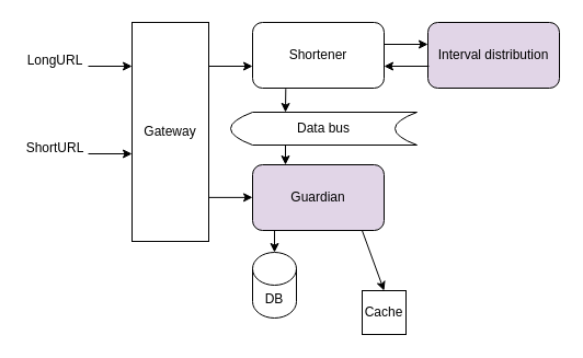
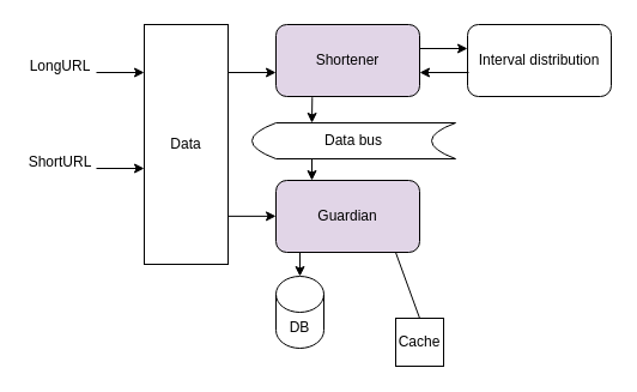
  <mxCell id="0" />
  <mxCell id="1" parent="0" />
- <mxCell id="2" value="Gateway" style="rounded=0;whiteSpace=wrap;html=1;" parent="1" vertex="1"><mxGeometry x="120" y="20" width="70" height="200" as="geometry" /></mxCell>
+ <mxCell id="2" value="Data" style="rounded=0;whiteSpace=wrap;html=1;" parent="1" vertex="1"><mxGeometry x="120" y="20" width="70" height="200" as="geometry" /></mxCell>
  <mxCell id="3" value="" style="endArrow=classic;html=1;rounded=0;" parent="1" edge="1"><mxGeometry width="50" height="50" relative="1" as="geometry"><mxPoint x="80" y="60" as="sourcePoint" /><mxPoint x="120" y="60" as="targetPoint" /></mxGeometry></mxCell>
  <mxCell id="4" value="" style="endArrow=classic;html=1;rounded=0;" parent="1" edge="1"><mxGeometry width="50" height="50" relative="1" as="geometry"><mxPoint x="80" y="140" as="sourcePoint" /><mxPoint x="120" y="140" as="targetPoint" /></mxGeometry></mxCell>
  <mxCell id="5" value="ShortURL" style="text;html=1;align=center;verticalAlign=middle;whiteSpace=wrap;rounded=0;" parent="1" vertex="1"><mxGeometry x="20" y="120" width="60" height="30" as="geometry" /></mxCell>
  <mxCell id="6" value="LongURL" style="text;html=1;align=center;verticalAlign=middle;whiteSpace=wrap;rounded=0;" parent="1" vertex="1"><mxGeometry x="20" y="40" width="60" height="30" as="geometry" /></mxCell>
- <mxCell id="7" value="Shortener" style="rounded=1;whiteSpace=wrap;html=1;" parent="1" vertex="1"><mxGeometry x="230" y="20" width="120" height="60" as="geometry" /></mxCell>
+ <mxCell id="7" value="Shortener" style="rounded=1;whiteSpace=wrap;html=1;fillColor=#e1d5e7;" parent="1" vertex="1"><mxGeometry x="230" y="20" width="120" height="60" as="geometry" /></mxCell>
  <mxCell id="8" value="Guardian" style="rounded=1;whiteSpace=wrap;html=1;fillColor=#e1d5e7;" parent="1" vertex="1"><mxGeometry x="230" y="150" width="120" height="60" as="geometry" /></mxCell>
  <mxCell id="9" value="" style="endArrow=classic;html=1;rounded=0;" parent="1" edge="1"><mxGeometry width="50" height="50" relative="1" as="geometry"><mxPoint x="190" y="179.86" as="sourcePoint" /><mxPoint x="230" y="179.86" as="targetPoint" /></mxGeometry></mxCell>
  <mxCell id="10" value="" style="endArrow=classic;html=1;rounded=0;" parent="1" edge="1"><mxGeometry width="50" height="50" relative="1" as="geometry"><mxPoint x="190" y="60" as="sourcePoint" /><mxPoint x="230" y="60" as="targetPoint" /></mxGeometry></mxCell>
- <mxCell id="11" value="Interval distribution" style="rounded=1;whiteSpace=wrap;html=1;fillColor=#e1d5e7;" parent="1" vertex="1"><mxGeometry x="390" y="20" width="120" height="60" as="geometry" /></mxCell>
+ <mxCell id="11" value="Interval distribution" style="rounded=1;whiteSpace=wrap;html=1;" parent="1" vertex="1"><mxGeometry x="390" y="20" width="120" height="60" as="geometry" /></mxCell>
  <mxCell id="12" value="" style="endArrow=classic;html=1;rounded=0;" parent="1" edge="1"><mxGeometry width="50" height="50" relative="1" as="geometry"><mxPoint x="350" y="40" as="sourcePoint" /><mxPoint x="390" y="40" as="targetPoint" /></mxGeometry></mxCell>
  <mxCell id="13" value="" style="endArrow=classic;html=1;rounded=0;entryX=1.005;entryY=0.667;entryDx=0;entryDy=0;entryPerimeter=0;exitX=0.013;exitY=0.667;exitDx=0;exitDy=0;exitPerimeter=0;" parent="1" edge="1"><mxGeometry width="50" height="50" relative="1" as="geometry"><mxPoint x="390.96" y="60" as="sourcePoint" /><mxPoint x="350" y="60" as="targetPoint" /></mxGeometry></mxCell>
  <mxCell id="14" value="DB" style="shape=cylinder3;whiteSpace=wrap;html=1;boundedLbl=1;backgroundOutline=1;size=15;" parent="1" vertex="1"><mxGeometry x="230" y="230" width="40" height="60" as="geometry" /></mxCell>
- <mxCell id="15" value="" style="endArrow=classic;html=1;rounded=0;entryX=0.5;entryY=0;entryDx=0;entryDy=0;exitX=0.833;exitY=1;exitDx=0;exitDy=0;exitPerimeter=0;" parent="1" source="8" target="17" edge="1"><mxGeometry width="50" height="50" relative="1" as="geometry"><mxPoint x="433.96" y="220" as="sourcePoint" /><mxPoint x="393" y="220" as="targetPoint" /></mxGeometry></mxCell>
+ <mxCell id="15" value="" style="endArrow=none;html=1;rounded=0;entryX=0.5;entryY=0;entryDx=0;entryDy=0;exitX=0.833;exitY=1;exitDx=0;exitDy=0;exitPerimeter=0;" parent="1" source="8" target="17" edge="1"><mxGeometry width="50" height="50" relative="1" as="geometry"><mxPoint x="433.96" y="220" as="sourcePoint" /><mxPoint x="393" y="220" as="targetPoint" /></mxGeometry></mxCell>
  <mxCell id="16" value="" style="endArrow=classic;html=1;rounded=0;entryX=1.005;entryY=0.667;entryDx=0;entryDy=0;entryPerimeter=0;exitX=0.167;exitY=1;exitDx=0;exitDy=0;exitPerimeter=0;" parent="1" source="8" edge="1"><mxGeometry width="50" height="50" relative="1" as="geometry"><mxPoint x="290.96" y="230" as="sourcePoint" /><mxPoint x="250" y="230" as="targetPoint" /></mxGeometry></mxCell>
  <mxCell id="17" value="Сache" style="whiteSpace=wrap;html=1;aspect=fixed;" parent="1" vertex="1"><mxGeometry x="330" y="265" width="40" height="40" as="geometry" /></mxCell>
  <mxCell id="18" value="Data bus" style="shape=dataStorage;whiteSpace=wrap;html=1;fixedSize=1;rotation=0;" parent="1" vertex="1"><mxGeometry x="210" y="102" width="170" height="30" as="geometry" /></mxCell>
  <mxCell id="19" value="" style="endArrow=classic;html=1;rounded=0;entryX=0.442;entryY=-0.001;entryDx=0;entryDy=0;entryPerimeter=0;exitX=0.462;exitY=1.011;exitDx=0;exitDy=0;exitPerimeter=0;" parent="1" edge="1"><mxGeometry width="50" height="50" relative="1" as="geometry"><mxPoint x="260.3" y="80.69" as="sourcePoint" /><mxPoint x="260" y="102" as="targetPoint" /></mxGeometry></mxCell>
  <mxCell id="20" value="" style="endArrow=classic;html=1;rounded=0;entryX=0.442;entryY=-0.001;entryDx=0;entryDy=0;entryPerimeter=0;" parent="1" edge="1"><mxGeometry width="50" height="50" relative="1" as="geometry"><mxPoint x="260" y="132" as="sourcePoint" /><mxPoint x="260" y="150" as="targetPoint" /></mxGeometry></mxCell>
